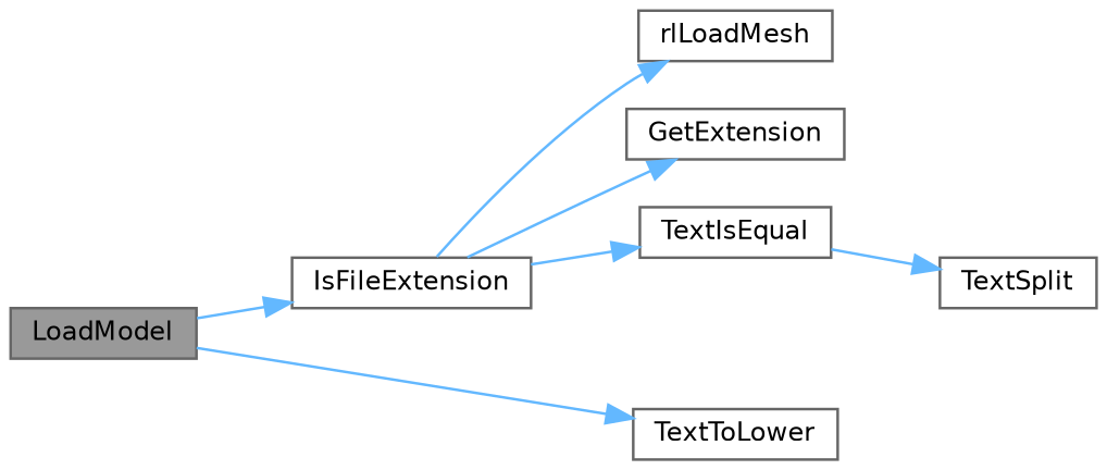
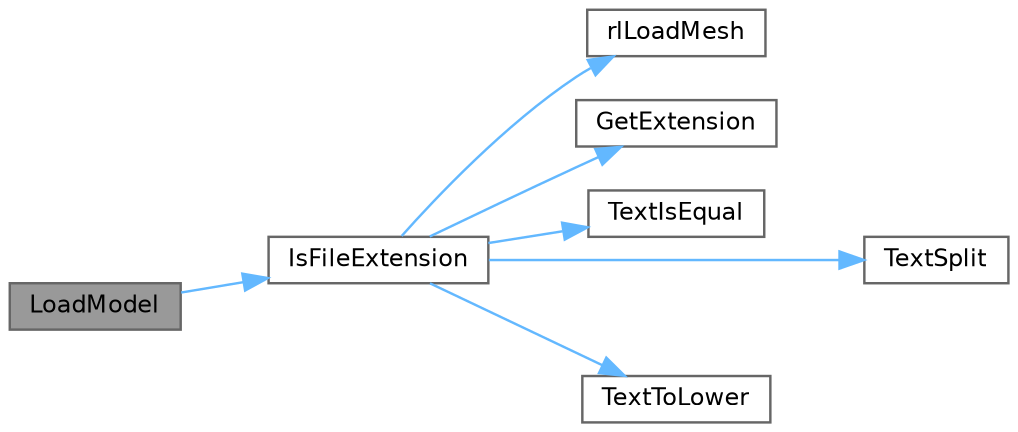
  digraph {
    rankdir=LR
    node [color=grey40 fillcolor=white fontname=Helvetica fontsize=10 shape=box style=filled]
    edge [color=steelblue1 fontname=Helvetica fontsize=10 labelfontname=Helvetica labelfontsize=10 style=solid]
    n1 [color=gray40 fillcolor=grey60 fontcolor=black height=0.2 label=LoadModel width=0.4]
    n2 [height=0.2 label=IsFileExtension width=0.4]
    n3 [height=0.2 label=rlLoadMesh width=0.4]
    n4 [height=0.2 label=GetExtension width=0.4]
    n5 [height=0.2 label=TextIsEqual width=0.4]
    n6 [height=0.2 label=TextSplit width=0.4]
    n7 [height=0.2 label=TextToLower width=0.4]
    n1 -> n2
    n2 -> n3
    n2 -> n4
    n2 -> n5
-   n5 -> n6
-   n1 -> n7
+   n2 -> n6
+   n2 -> n7
  }
